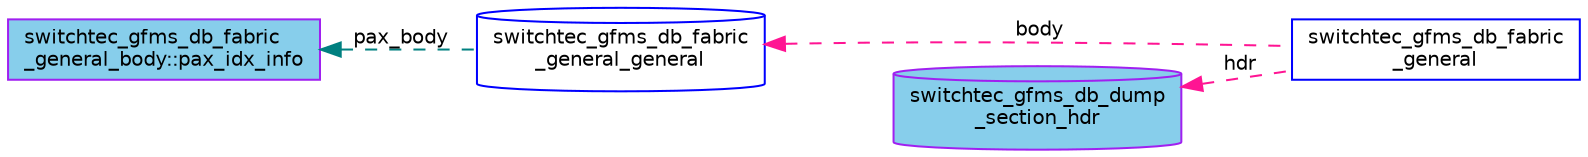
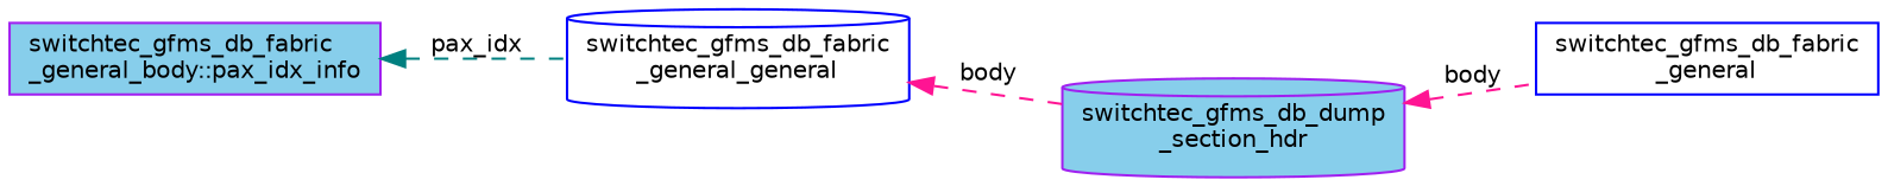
  digraph {
    rankdir=LR
    node [color=blue fillcolor=white fontname=Helvetica fontsize=10 shape=box style=filled]
    edge [color=deeppink dir=back fontname=Helvetica fontsize=10 labelfontname=Helvetica labelfontsize=10 style=dashed]
    n1 [fontcolor=black height=0.2 label="switchtec_gfms_db_fabric\l_general" width=0.4]
    n2 [color=purple fillcolor=skyblue height=0.2 label="switchtec_gfms_db_dump\l_section_hdr" shape=cylinder width=0.4]
    n3 [height=0.2 label="switchtec_gfms_db_fabric\l_general_general" shape=cylinder width=0.4]
    n4 [color=purple fillcolor=skyblue height=0.2 label="switchtec_gfms_db_fabric\l_general_body::pax_idx_info" width=0.4]
-   n2 -> n1 [label=" hdr"]
-   n3 -> n1 [label=" body"]
-   n4 -> n3 [color=teal label=" pax_body"]
+   n2 -> n1 [label=" body"]
+   n3 -> n2 [label=" body"]
+   n4 -> n3 [color=teal label=" pax_idx"]
  }
